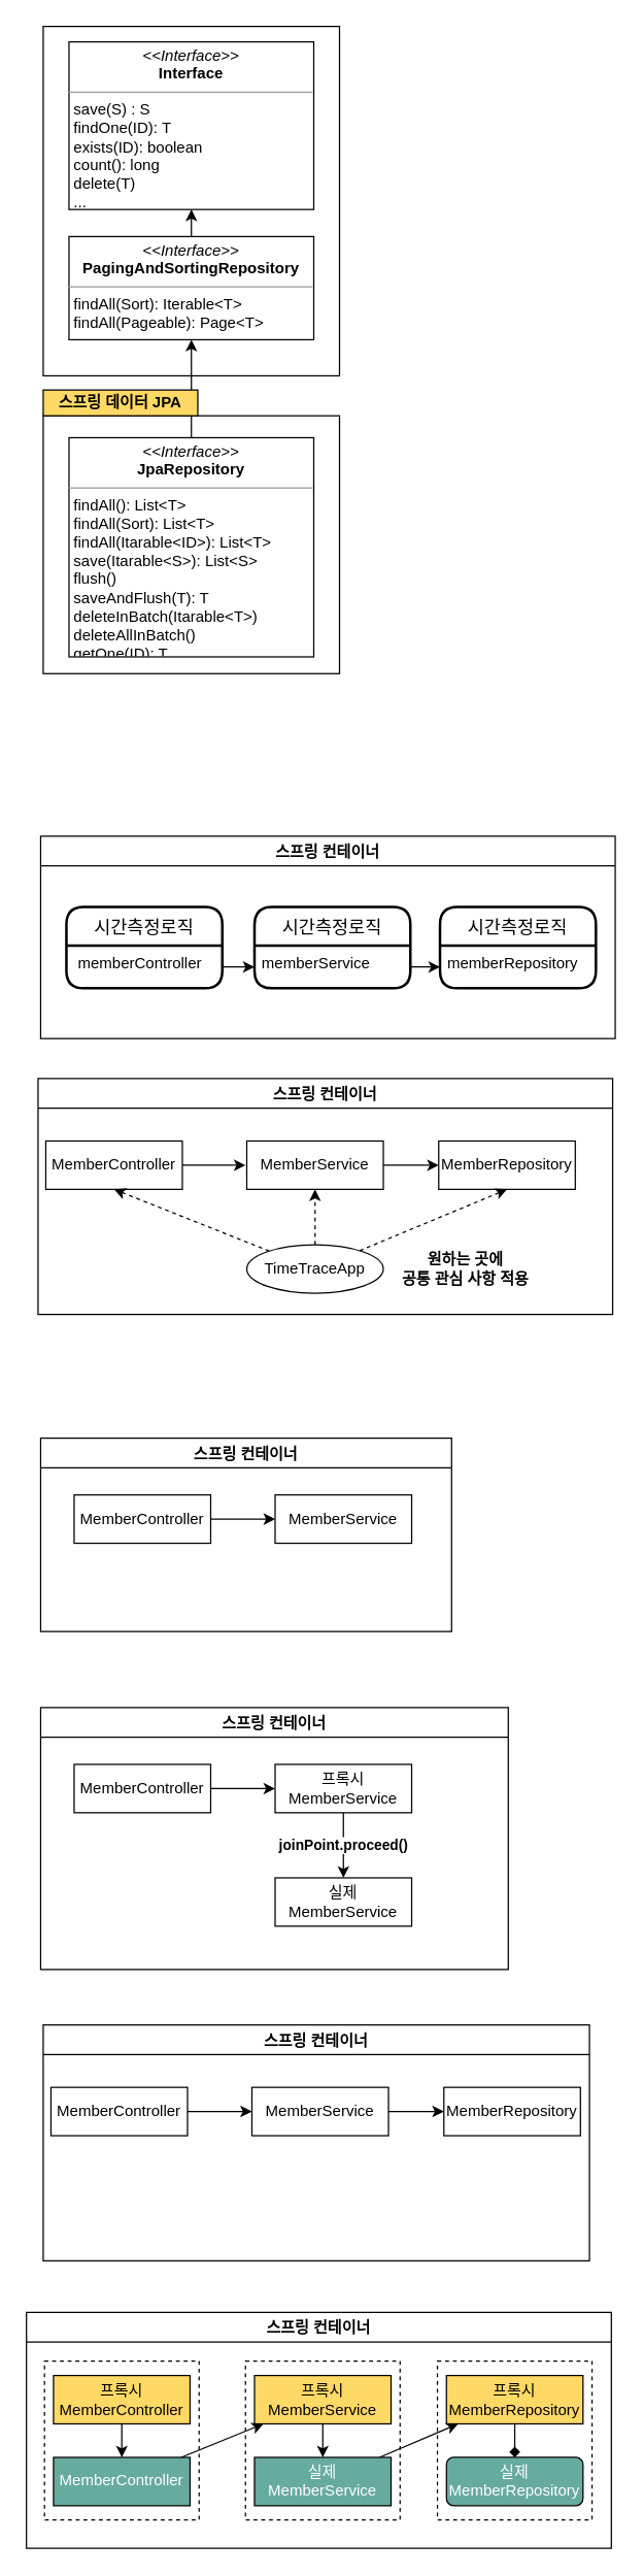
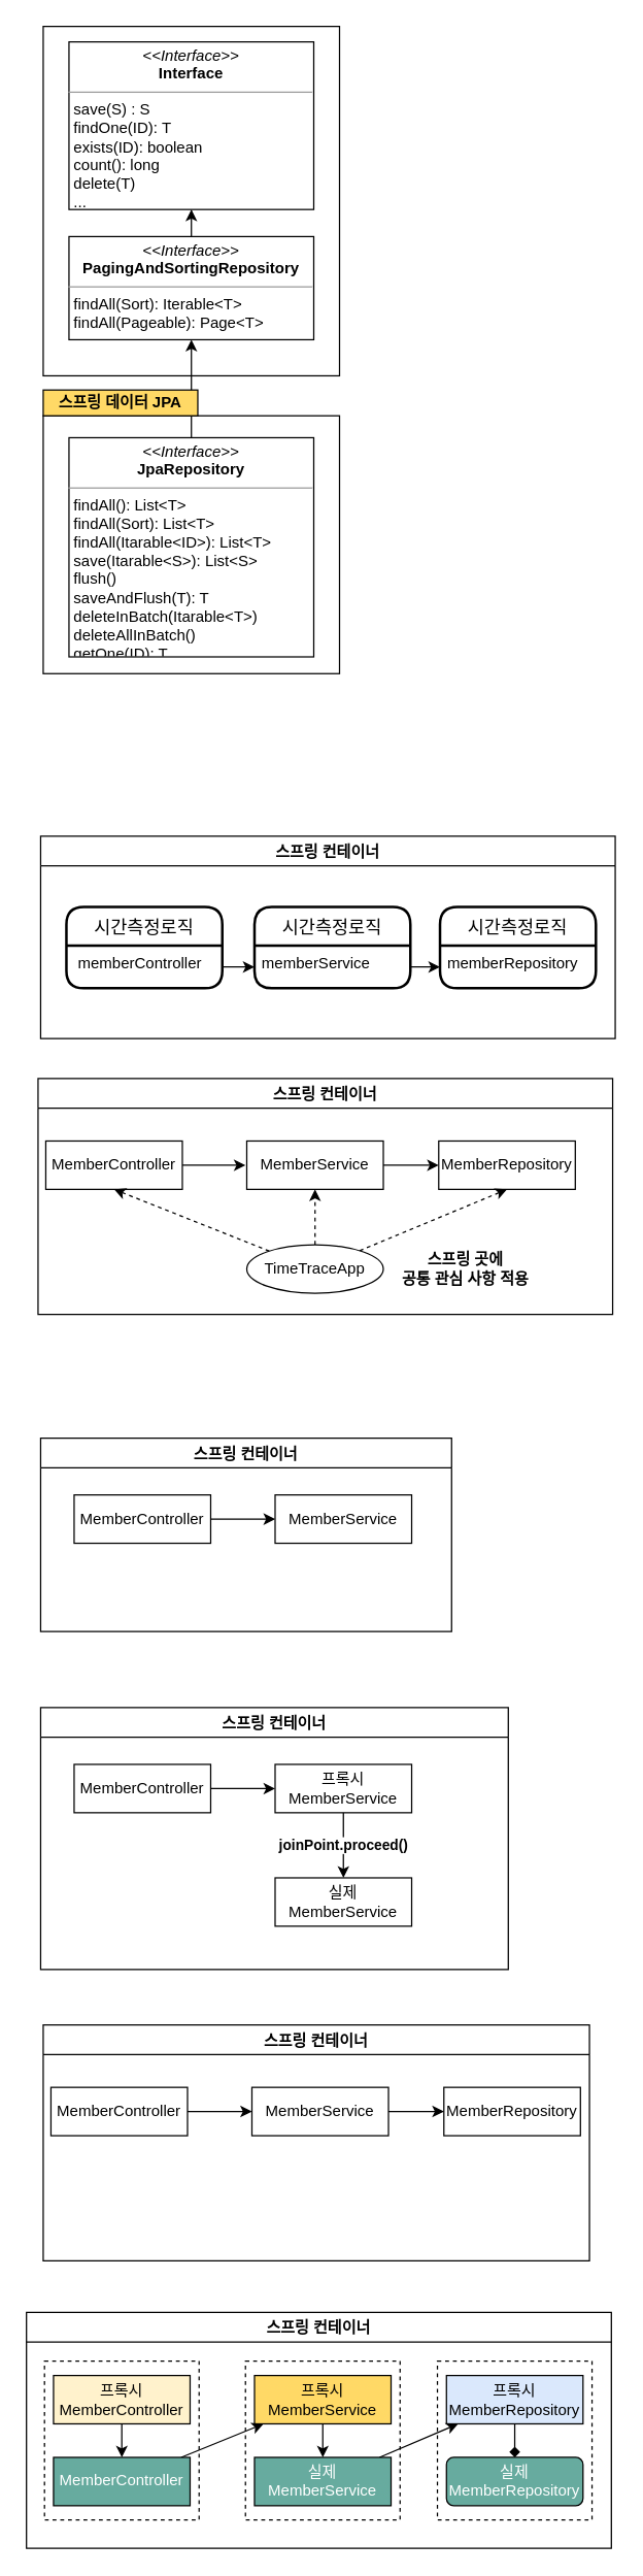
  <mxCell id="0" />
  <mxCell id="1" parent="0" />
  <mxCell id="2" value="" style="rounded=0;whiteSpace=wrap;html=1;" parent="1" vertex="1"><mxGeometry x="33" y="322" width="230" height="200" as="geometry" /></mxCell>
  <mxCell id="3" value="" style="rounded=0;whiteSpace=wrap;html=1;" parent="1" vertex="1"><mxGeometry x="33" y="20" width="230" height="271" as="geometry" /></mxCell>
  <mxCell id="4" value="&lt;p style=&quot;margin: 0px ; margin-top: 4px ; text-align: center&quot;&gt;&lt;i&gt;&amp;lt;&amp;lt;Interface&amp;gt;&amp;gt;&lt;/i&gt;&lt;br&gt;&lt;b&gt;Interface&lt;/b&gt;&lt;/p&gt;&lt;hr size=&quot;1&quot;&gt;&lt;p style=&quot;margin: 0px ; margin-left: 4px&quot;&gt;save(S) : S&lt;/p&gt;&lt;p style=&quot;margin: 0px ; margin-left: 4px&quot;&gt;findOne(ID): T&lt;/p&gt;&lt;p style=&quot;margin: 0px ; margin-left: 4px&quot;&gt;exists(ID): boolean&lt;/p&gt;&lt;p style=&quot;margin: 0px ; margin-left: 4px&quot;&gt;count(): long&lt;/p&gt;&lt;p style=&quot;margin: 0px ; margin-left: 4px&quot;&gt;delete(T)&lt;/p&gt;&lt;p style=&quot;margin: 0px ; margin-left: 4px&quot;&gt;...&lt;/p&gt;" style="verticalAlign=top;align=left;overflow=fill;fontSize=12;fontFamily=Helvetica;html=1;" parent="1" vertex="1"><mxGeometry x="53" y="32" width="190" height="130" as="geometry" /></mxCell>
  <mxCell id="5" style="edgeStyle=orthogonalEdgeStyle;rounded=0;orthogonalLoop=1;jettySize=auto;html=1;" parent="1" source="6" target="8" edge="1"><mxGeometry relative="1" as="geometry" /></mxCell>
  <mxCell id="6" value="&lt;p style=&quot;margin: 0px ; margin-top: 4px ; text-align: center&quot;&gt;&lt;i&gt;&amp;lt;&amp;lt;Interface&amp;gt;&amp;gt;&lt;/i&gt;&lt;br&gt;&lt;b&gt;JpaRepository&lt;/b&gt;&lt;/p&gt;&lt;hr size=&quot;1&quot;&gt;&lt;p style=&quot;margin: 0px ; margin-left: 4px&quot;&gt;findAll(): List&amp;lt;T&amp;gt;&lt;/p&gt;&lt;p style=&quot;margin: 0px ; margin-left: 4px&quot;&gt;findAll(Sort): List&amp;lt;T&amp;gt;&lt;/p&gt;&lt;p style=&quot;margin: 0px ; margin-left: 4px&quot;&gt;findAll(Itarable&amp;lt;ID&amp;gt;): List&amp;lt;T&amp;gt;&lt;/p&gt;&lt;p style=&quot;margin: 0px ; margin-left: 4px&quot;&gt;save(Itarable&amp;lt;S&amp;gt;): List&amp;lt;S&amp;gt;&lt;/p&gt;&lt;p style=&quot;margin: 0px ; margin-left: 4px&quot;&gt;flush()&lt;/p&gt;&lt;p style=&quot;margin: 0px ; margin-left: 4px&quot;&gt;saveAndFlush(T): T&lt;/p&gt;&lt;p style=&quot;margin: 0px ; margin-left: 4px&quot;&gt;deleteInBatch(Itarable&amp;lt;T&amp;gt;)&lt;/p&gt;&lt;p style=&quot;margin: 0px ; margin-left: 4px&quot;&gt;deleteAllInBatch()&lt;/p&gt;&lt;p style=&quot;margin: 0px ; margin-left: 4px&quot;&gt;getOne(ID): T&lt;/p&gt;" style="verticalAlign=top;align=left;overflow=fill;fontSize=12;fontFamily=Helvetica;html=1;" parent="1" vertex="1"><mxGeometry x="53" y="339" width="190" height="170" as="geometry" /></mxCell>
  <mxCell id="7" style="edgeStyle=orthogonalEdgeStyle;rounded=0;orthogonalLoop=1;jettySize=auto;html=1;entryX=0.5;entryY=1;entryDx=0;entryDy=0;" parent="1" source="8" target="4" edge="1"><mxGeometry relative="1" as="geometry" /></mxCell>
  <mxCell id="8" value="&lt;p style=&quot;margin: 0px ; margin-top: 4px ; text-align: center&quot;&gt;&lt;i&gt;&amp;lt;&amp;lt;Interface&amp;gt;&amp;gt;&lt;/i&gt;&lt;br&gt;&lt;b&gt;PagingAndSortingRepository&lt;/b&gt;&lt;/p&gt;&lt;hr size=&quot;1&quot;&gt;&lt;p style=&quot;margin: 0px ; margin-left: 4px&quot;&gt;findAll(Sort): Iterable&amp;lt;T&amp;gt;&lt;/p&gt;&lt;p style=&quot;margin: 0px ; margin-left: 4px&quot;&gt;findAll(Pageable): Page&amp;lt;T&amp;gt;&lt;/p&gt;" style="verticalAlign=top;align=left;overflow=fill;fontSize=12;fontFamily=Helvetica;html=1;" parent="1" vertex="1"><mxGeometry x="53" y="183" width="190" height="80" as="geometry" /></mxCell>
  <mxCell id="9" value="스프링 데이터 JPA" style="rounded=0;whiteSpace=wrap;html=1;fontStyle=1;fillColor=#ffd966;" parent="1" vertex="1"><mxGeometry x="33" y="302" width="120" height="20" as="geometry" /></mxCell>
  <mxCell id="10" value="스프링 컨테이너" style="swimlane;" vertex="1" parent="1"><mxGeometry x="31" y="648" width="446" height="157" as="geometry" /></mxCell>
  <mxCell id="11" value="시간측정로직" style="swimlane;childLayout=stackLayout;horizontal=1;startSize=30;horizontalStack=0;rounded=1;fontSize=14;fontStyle=0;strokeWidth=2;resizeParent=0;resizeLast=1;shadow=0;dashed=0;align=center;" vertex="1" parent="10"><mxGeometry x="20" y="55" width="121" height="63" as="geometry" /></mxCell>
  <mxCell id="12" value=" memberController" style="align=left;strokeColor=none;fillColor=none;spacingLeft=4;fontSize=12;verticalAlign=top;resizable=0;rotatable=0;part=1;" vertex="1" parent="11"><mxGeometry y="30" width="121" height="33" as="geometry" /></mxCell>
  <mxCell id="13" value="시간측정로직" style="swimlane;childLayout=stackLayout;horizontal=1;startSize=30;horizontalStack=0;rounded=1;fontSize=14;fontStyle=0;strokeWidth=2;resizeParent=0;resizeLast=1;shadow=0;dashed=0;align=center;" vertex="1" parent="10"><mxGeometry x="166" y="55" width="121" height="63" as="geometry" /></mxCell>
  <mxCell id="14" value="memberService" style="align=left;strokeColor=none;fillColor=none;spacingLeft=4;fontSize=12;verticalAlign=top;resizable=0;rotatable=0;part=1;" vertex="1" parent="13"><mxGeometry y="30" width="121" height="33" as="geometry" /></mxCell>
  <mxCell id="15" value="시간측정로직" style="swimlane;childLayout=stackLayout;horizontal=1;startSize=30;horizontalStack=0;rounded=1;fontSize=14;fontStyle=0;strokeWidth=2;resizeParent=0;resizeLast=1;shadow=0;dashed=0;align=center;" vertex="1" parent="10"><mxGeometry x="310" y="55" width="121" height="63" as="geometry" /></mxCell>
  <mxCell id="16" value="memberRepository" style="align=left;strokeColor=none;fillColor=none;spacingLeft=4;fontSize=12;verticalAlign=top;resizable=0;rotatable=0;part=1;" vertex="1" parent="15"><mxGeometry y="30" width="121" height="33" as="geometry" /></mxCell>
  <mxCell id="17" style="edgeStyle=orthogonalEdgeStyle;rounded=0;orthogonalLoop=1;jettySize=auto;html=1;entryX=0;entryY=0.5;entryDx=0;entryDy=0;" edge="1" parent="10" source="12" target="14"><mxGeometry relative="1" as="geometry" /></mxCell>
  <mxCell id="18" style="edgeStyle=orthogonalEdgeStyle;rounded=0;orthogonalLoop=1;jettySize=auto;html=1;" edge="1" parent="10" source="14" target="16"><mxGeometry relative="1" as="geometry" /></mxCell>
  <mxCell id="19" value="스프링 컨테이너" style="swimlane;" vertex="1" parent="1"><mxGeometry x="29" y="836" width="446" height="183" as="geometry" /></mxCell>
  <mxCell id="20" style="edgeStyle=orthogonalEdgeStyle;rounded=0;orthogonalLoop=1;jettySize=auto;html=1;entryX=0;entryY=0.5;entryDx=0;entryDy=0;" edge="1" parent="19"><mxGeometry relative="1" as="geometry"><mxPoint x="141" y="101.486" as="sourcePoint" /></mxGeometry></mxCell>
  <mxCell id="21" style="edgeStyle=orthogonalEdgeStyle;rounded=0;orthogonalLoop=1;jettySize=auto;html=1;" edge="1" parent="19"><mxGeometry relative="1" as="geometry"><mxPoint x="287" y="101.486" as="sourcePoint" /></mxGeometry></mxCell>
  <mxCell id="22" value="MemberController" style="rounded=0;whiteSpace=wrap;html=1;" vertex="1" parent="19"><mxGeometry x="6" y="48.5" width="106" height="37.5" as="geometry" /></mxCell>
  <mxCell id="23" style="edgeStyle=orthogonalEdgeStyle;rounded=0;orthogonalLoop=1;jettySize=auto;html=1;" edge="1" parent="19" source="24" target="25"><mxGeometry relative="1" as="geometry" /></mxCell>
  <mxCell id="24" value="MemberService" style="rounded=0;whiteSpace=wrap;html=1;" vertex="1" parent="19"><mxGeometry x="162" y="48.5" width="106" height="37.5" as="geometry" /></mxCell>
  <mxCell id="25" value="MemberRepository" style="rounded=0;whiteSpace=wrap;html=1;" vertex="1" parent="19"><mxGeometry x="311" y="48.5" width="106" height="37.5" as="geometry" /></mxCell>
  <mxCell id="26" style="rounded=0;orthogonalLoop=1;jettySize=auto;html=1;entryX=0.5;entryY=1;entryDx=0;entryDy=0;dashed=1;" edge="1" parent="19" source="29" target="22"><mxGeometry relative="1" as="geometry" /></mxCell>
  <mxCell id="27" style="edgeStyle=none;rounded=0;orthogonalLoop=1;jettySize=auto;html=1;dashed=1;" edge="1" parent="19" source="29" target="24"><mxGeometry relative="1" as="geometry" /></mxCell>
  <mxCell id="28" style="edgeStyle=none;rounded=0;orthogonalLoop=1;jettySize=auto;html=1;entryX=0.5;entryY=1;entryDx=0;entryDy=0;dashed=1;" edge="1" parent="19" source="29" target="25"><mxGeometry relative="1" as="geometry" /></mxCell>
  <mxCell id="29" value="TimeTraceApp" style="ellipse;whiteSpace=wrap;html=1;" vertex="1" parent="19"><mxGeometry x="162" y="129" width="106" height="37.5" as="geometry" /></mxCell>
- <mxCell id="30" value="원하는 곳에 &lt;br&gt;공통 관심 사항 적용" style="text;html=1;strokeColor=none;fillColor=none;align=center;verticalAlign=middle;whiteSpace=wrap;rounded=0;fontStyle=1" vertex="1" parent="19"><mxGeometry x="273" y="137.75" width="118" height="20" as="geometry" /></mxCell>
+ <mxCell id="30" value="스프링 곳에 &lt;br&gt;공통 관심 사항 적용" style="text;html=1;strokeColor=none;fillColor=none;align=center;verticalAlign=middle;whiteSpace=wrap;rounded=0;fontStyle=1" vertex="1" parent="19"><mxGeometry x="273" y="137.75" width="118" height="20" as="geometry" /></mxCell>
  <mxCell id="31" style="edgeStyle=orthogonalEdgeStyle;rounded=0;orthogonalLoop=1;jettySize=auto;html=1;" edge="1" parent="1" source="22"><mxGeometry relative="1" as="geometry"><mxPoint x="190" y="903.25" as="targetPoint" /></mxGeometry></mxCell>
  <mxCell id="32" value="스프링 컨테이너" style="swimlane;" vertex="1" parent="1"><mxGeometry x="31" y="1115" width="319" height="150" as="geometry" /></mxCell>
  <mxCell id="33" style="edgeStyle=orthogonalEdgeStyle;rounded=0;orthogonalLoop=1;jettySize=auto;html=1;entryX=0;entryY=0.5;entryDx=0;entryDy=0;" edge="1" parent="32"><mxGeometry relative="1" as="geometry"><mxPoint x="141" y="101.486" as="sourcePoint" /></mxGeometry></mxCell>
  <mxCell id="34" style="edgeStyle=orthogonalEdgeStyle;rounded=0;orthogonalLoop=1;jettySize=auto;html=1;" edge="1" parent="32"><mxGeometry relative="1" as="geometry"><mxPoint x="287" y="101.486" as="sourcePoint" /></mxGeometry></mxCell>
  <mxCell id="35" style="edgeStyle=none;rounded=0;orthogonalLoop=1;jettySize=auto;html=1;" edge="1" parent="32" source="36" target="37"><mxGeometry relative="1" as="geometry" /></mxCell>
  <mxCell id="36" value="MemberController" style="rounded=0;whiteSpace=wrap;html=1;" vertex="1" parent="32"><mxGeometry x="26" y="44" width="106" height="37.5" as="geometry" /></mxCell>
  <mxCell id="37" value="MemberService" style="rounded=0;whiteSpace=wrap;html=1;" vertex="1" parent="32"><mxGeometry x="182" y="44" width="106" height="37.5" as="geometry" /></mxCell>
  <mxCell id="38" value="스프링 컨테이너" style="swimlane;" vertex="1" parent="1"><mxGeometry x="31" y="1324" width="363" height="203" as="geometry" /></mxCell>
  <mxCell id="39" style="edgeStyle=orthogonalEdgeStyle;rounded=0;orthogonalLoop=1;jettySize=auto;html=1;entryX=0;entryY=0.5;entryDx=0;entryDy=0;" edge="1" parent="38"><mxGeometry relative="1" as="geometry"><mxPoint x="141" y="101.486" as="sourcePoint" /></mxGeometry></mxCell>
  <mxCell id="40" style="edgeStyle=orthogonalEdgeStyle;rounded=0;orthogonalLoop=1;jettySize=auto;html=1;" edge="1" parent="38"><mxGeometry relative="1" as="geometry"><mxPoint x="287" y="101.486" as="sourcePoint" /></mxGeometry></mxCell>
  <mxCell id="41" style="edgeStyle=none;rounded=0;orthogonalLoop=1;jettySize=auto;html=1;" edge="1" parent="38" source="42" target="44"><mxGeometry relative="1" as="geometry" /></mxCell>
  <mxCell id="42" value="MemberController" style="rounded=0;whiteSpace=wrap;html=1;" vertex="1" parent="38"><mxGeometry x="26" y="44" width="106" height="37.5" as="geometry" /></mxCell>
  <mxCell id="43" value="joinPoint.proceed()" style="edgeStyle=none;rounded=0;orthogonalLoop=1;jettySize=auto;html=1;fontStyle=1" edge="1" parent="38" source="44" target="45"><mxGeometry relative="1" as="geometry" /></mxCell>
  <mxCell id="44" value="프록시&lt;br&gt;MemberService" style="rounded=0;whiteSpace=wrap;html=1;" vertex="1" parent="38"><mxGeometry x="182" y="44" width="106" height="37.5" as="geometry" /></mxCell>
  <mxCell id="45" value="실제&lt;br&gt;MemberService" style="rounded=0;whiteSpace=wrap;html=1;" vertex="1" parent="38"><mxGeometry x="182" y="132" width="106" height="37.5" as="geometry" /></mxCell>
  <mxCell id="46" value="스프링 컨테이너" style="swimlane;" vertex="1" parent="1"><mxGeometry x="33" y="1570" width="424" height="183" as="geometry" /></mxCell>
  <mxCell id="47" style="edgeStyle=orthogonalEdgeStyle;rounded=0;orthogonalLoop=1;jettySize=auto;html=1;entryX=0;entryY=0.5;entryDx=0;entryDy=0;" edge="1" parent="46"><mxGeometry relative="1" as="geometry"><mxPoint x="141" y="101.486" as="sourcePoint" /></mxGeometry></mxCell>
  <mxCell id="48" style="edgeStyle=orthogonalEdgeStyle;rounded=0;orthogonalLoop=1;jettySize=auto;html=1;" edge="1" parent="46"><mxGeometry relative="1" as="geometry"><mxPoint x="287" y="101.486" as="sourcePoint" /></mxGeometry></mxCell>
  <mxCell id="49" style="edgeStyle=none;rounded=0;orthogonalLoop=1;jettySize=auto;html=1;" edge="1" parent="46" source="50" target="52"><mxGeometry relative="1" as="geometry" /></mxCell>
  <mxCell id="50" value="MemberController" style="rounded=0;whiteSpace=wrap;html=1;" vertex="1" parent="46"><mxGeometry x="6" y="48.5" width="106" height="37.5" as="geometry" /></mxCell>
  <mxCell id="51" style="edgeStyle=orthogonalEdgeStyle;rounded=0;orthogonalLoop=1;jettySize=auto;html=1;" edge="1" parent="46" source="52" target="53"><mxGeometry relative="1" as="geometry" /></mxCell>
  <mxCell id="52" value="MemberService" style="rounded=0;whiteSpace=wrap;html=1;" vertex="1" parent="46"><mxGeometry x="162" y="48.5" width="106" height="37.5" as="geometry" /></mxCell>
  <mxCell id="53" value="MemberRepository" style="rounded=0;whiteSpace=wrap;html=1;" vertex="1" parent="46"><mxGeometry x="311" y="48.5" width="106" height="37.5" as="geometry" /></mxCell>
  <mxCell id="54" value="스프링 컨테이너" style="swimlane;" vertex="1" parent="1"><mxGeometry x="20" y="1793" width="454" height="183" as="geometry" /></mxCell>
  <mxCell id="55" value="" style="rounded=0;whiteSpace=wrap;html=1;fillColor=none;dashed=1;" vertex="1" parent="54"><mxGeometry x="14" y="37.75" width="120" height="123.25" as="geometry" /></mxCell>
  <mxCell id="56" value="" style="rounded=0;whiteSpace=wrap;html=1;fillColor=none;dashed=1;" vertex="1" parent="54"><mxGeometry x="170" y="37.75" width="120" height="123.25" as="geometry" /></mxCell>
  <mxCell id="57" value="" style="rounded=0;whiteSpace=wrap;html=1;fillColor=none;dashed=1;" vertex="1" parent="54"><mxGeometry x="319" y="37.75" width="120" height="123.25" as="geometry" /></mxCell>
  <mxCell id="58" style="edgeStyle=orthogonalEdgeStyle;rounded=0;orthogonalLoop=1;jettySize=auto;html=1;entryX=0;entryY=0.5;entryDx=0;entryDy=0;" edge="1" parent="54"><mxGeometry relative="1" as="geometry"><mxPoint x="141" y="101.486" as="sourcePoint" /></mxGeometry></mxCell>
  <mxCell id="59" style="edgeStyle=orthogonalEdgeStyle;rounded=0;orthogonalLoop=1;jettySize=auto;html=1;" edge="1" parent="54"><mxGeometry relative="1" as="geometry"><mxPoint x="287" y="101.486" as="sourcePoint" /></mxGeometry></mxCell>
  <mxCell id="60" style="edgeStyle=none;rounded=0;orthogonalLoop=1;jettySize=auto;html=1;" edge="1" parent="54" source="61" target="67"><mxGeometry relative="1" as="geometry" /></mxCell>
- <mxCell id="61" value="프록시&lt;br&gt;MemberController" style="rounded=0;whiteSpace=wrap;html=1;fillColor=#FFD966;" vertex="1" parent="54"><mxGeometry x="21" y="49" width="106" height="37.5" as="geometry" /></mxCell>
+ <mxCell id="61" value="프록시&lt;br&gt;MemberController" style="rounded=0;whiteSpace=wrap;html=1;fillColor=#fff2cc;" vertex="1" parent="54"><mxGeometry x="21" y="49" width="106" height="37.5" as="geometry" /></mxCell>
  <mxCell id="62" style="edgeStyle=none;rounded=0;orthogonalLoop=1;jettySize=auto;html=1;" edge="1" parent="54" source="63" target="69"><mxGeometry relative="1" as="geometry" /></mxCell>
  <mxCell id="63" value="프록시&lt;br&gt;MemberService" style="rounded=0;whiteSpace=wrap;html=1;fillColor=#FFD966;" vertex="1" parent="54"><mxGeometry x="177" y="49" width="106" height="37.5" as="geometry" /></mxCell>
  <mxCell id="64" style="edgeStyle=none;rounded=0;orthogonalLoop=1;jettySize=auto;html=1;endArrow=diamond;" edge="1" parent="54" source="65" target="70"><mxGeometry relative="1" as="geometry" /></mxCell>
- <mxCell id="65" value="프록시&lt;br&gt;MemberRepository" style="rounded=0;whiteSpace=wrap;html=1;fillColor=#FFD966;" vertex="1" parent="54"><mxGeometry x="326" y="49" width="106" height="37.5" as="geometry" /></mxCell>
+ <mxCell id="65" value="프록시&lt;br&gt;MemberRepository" style="rounded=0;whiteSpace=wrap;html=1;fillColor=#dae8fc;" vertex="1" parent="54"><mxGeometry x="326" y="49" width="106" height="37.5" as="geometry" /></mxCell>
  <mxCell id="66" style="edgeStyle=none;rounded=0;orthogonalLoop=1;jettySize=auto;html=1;" edge="1" parent="54" source="67" target="63"><mxGeometry relative="1" as="geometry" /></mxCell>
  <mxCell id="67" value="MemberController" style="rounded=0;whiteSpace=wrap;html=1;fillColor=#67AB9F;fontColor=#FFFFFF;" vertex="1" parent="54"><mxGeometry x="21" y="112.5" width="106" height="37.5" as="geometry" /></mxCell>
  <mxCell id="68" style="edgeStyle=none;rounded=0;orthogonalLoop=1;jettySize=auto;html=1;" edge="1" parent="54" source="69" target="65"><mxGeometry relative="1" as="geometry" /></mxCell>
  <mxCell id="69" value="실제&lt;br&gt;MemberService" style="rounded=0;whiteSpace=wrap;html=1;fillColor=#67AB9F;fontColor=#FFFFFF;" vertex="1" parent="54"><mxGeometry x="177" y="112.5" width="106" height="37.5" as="geometry" /></mxCell>
  <mxCell id="70" value="실제&lt;br&gt;MemberRepository" style="whiteSpace=wrap;html=1;fillColor=#67AB9F;fontColor=#FFFFFF;rounded=1;" vertex="1" parent="54"><mxGeometry x="326" y="112.5" width="106" height="37.5" as="geometry" /></mxCell>
